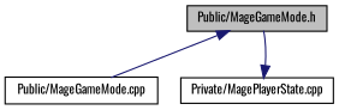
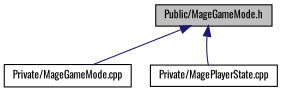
  digraph {
    fontname=Oswald
    node [color=black fillcolor=white fontname=Oswald fontsize=10 shape=record style=filled]
    edge [color=midnightblue dir=back fontname=Oswald fontsize=10 labelfontname=Helvetica labelfontsize=10 style=solid]
    n1 [fillcolor=grey75 fontcolor=black height=0.2 label="Public/MageGameMode.h" width=0.4]
-   n2 [height=0.2 label="Public/MageGameMode.cpp" width=0.4]
+   n2 [height=0.2 label="Private/MageGameMode.cpp" width=0.4]
    n3 [height=0.2 label="Private/MagePlayerState.cpp" width=0.4]
    n1 -> n2
-   n3 -> n1
+   n1 -> n3
  }
